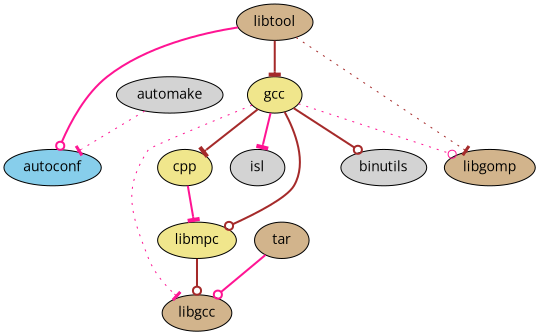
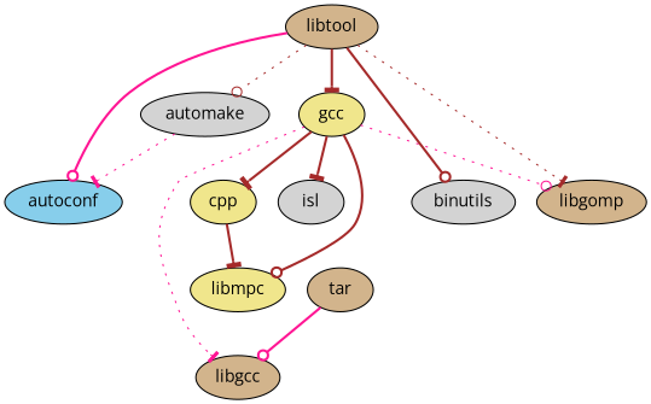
  strict digraph {
    fontname="Open Sans"
    node [fillcolor=tan fontname="Open Sans" style=filled]
    edge [arrowhead=tee color=brown fontname="Open Sans" style=bold]
    automake [fillcolor=lightgrey]
    autoconf [fillcolor=skyblue]
    cpp [fillcolor=khaki]
    libmpc [fillcolor=khaki]
    libgcc
    gcc [fillcolor=khaki]
    binutils [fillcolor=lightgrey]
    isl [fillcolor=lightgrey]
    libgomp
    libtool
    tar
    automake -> autoconf [color=deeppink style=dotted]
-   cpp -> libmpc [color=deeppink]
-   libmpc -> libgcc [arrowhead=odot]
+   cpp -> libmpc
    gcc -> cpp
    gcc -> libmpc [arrowhead=odot]
    gcc -> libgcc [color=deeppink style=dotted]
-   gcc -> binutils [arrowhead=odot]
-   gcc -> isl [color=deeppink]
+   libtool -> binutils [arrowhead=odot]
+   gcc -> isl
    gcc -> libgomp [arrowhead=odot color=deeppink style=dotted]
+   libtool -> automake [arrowhead=odot style=dotted]
    libtool -> autoconf [arrowhead=odot color=deeppink]
    libtool -> gcc
    libtool -> libgomp [style=dotted]
    tar -> libgcc [arrowhead=odot color=deeppink]
  }
